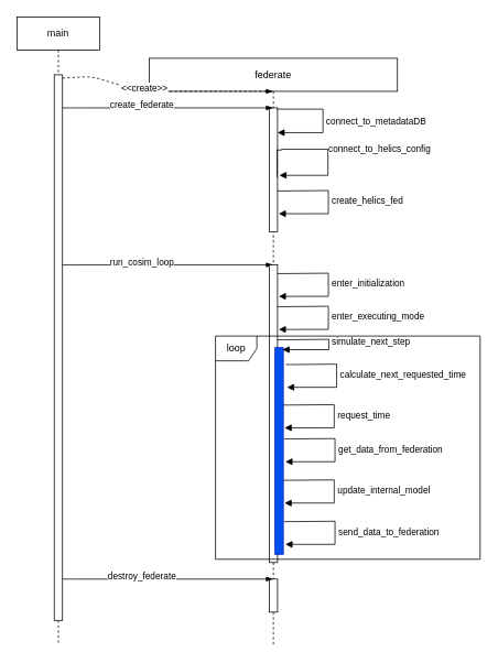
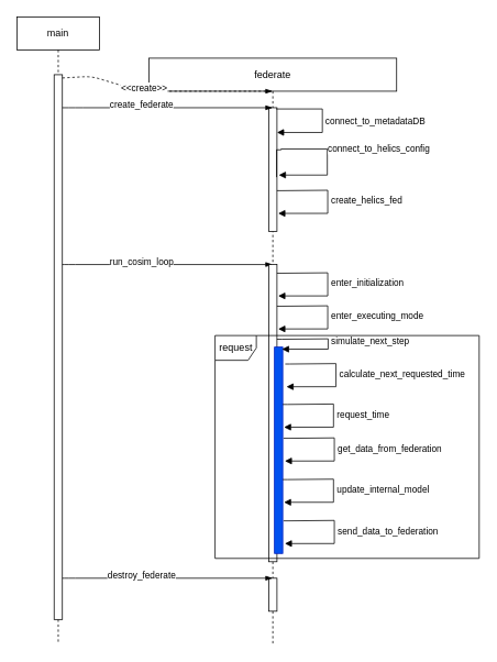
  <mxCell id="0" />
  <mxCell id="1" parent="0" />
  <mxCell id="2" value="main" style="shape=umlLifeline;perimeter=lifelinePerimeter;whiteSpace=wrap;html=1;container=1;collapsible=0;recursiveResize=0;outlineConnect=0;" parent="1" vertex="1"><mxGeometry x="20" y="20" width="100" height="760" as="geometry" /></mxCell>
  <mxCell id="3" value="" style="html=1;points=[];perimeter=orthogonalPerimeter;" parent="2" vertex="1"><mxGeometry x="45" y="70" width="10" height="660" as="geometry" /></mxCell>
  <mxCell id="4" value="" style="fontSize=12;html=1;endArrow=blockThin;endFill=1;" parent="2" edge="1" target="6"><mxGeometry width="160" relative="1" as="geometry"><mxPoint x="55" y="300" as="sourcePoint" /><mxPoint x="200" y="300" as="targetPoint" /><Array as="points"><mxPoint x="60.5" y="300" /></Array></mxGeometry></mxCell>
  <mxCell id="5" value="run_cosim_loop" style="edgeLabel;html=1;align=center;verticalAlign=middle;resizable=0;points=[];" parent="4" vertex="1" connectable="0"><mxGeometry x="-0.254" y="4" relative="1" as="geometry"><mxPoint as="offset" /></mxGeometry></mxCell>
  <mxCell id="6" value="federate" style="shape=umlLifeline;perimeter=lifelinePerimeter;whiteSpace=wrap;html=1;container=1;collapsible=0;recursiveResize=0;outlineConnect=0;size=40;" parent="1" vertex="1"><mxGeometry x="180" y="70" width="300" height="710" as="geometry" /></mxCell>
  <mxCell id="7" value="" style="html=1;points=[];perimeter=orthogonalPerimeter;" parent="6" vertex="1"><mxGeometry x="145" y="60" width="10" height="150" as="geometry" /></mxCell>
  <mxCell id="8" value="connect_to_metadataDB" style="edgeStyle=orthogonalEdgeStyle;html=1;align=left;spacingLeft=2;endArrow=block;rounded=0;exitX=0.9;exitY=0.01;exitDx=0;exitDy=0;exitPerimeter=0;" parent="6" source="7" edge="1"><mxGeometry relative="1" as="geometry"><mxPoint x="200" y="90" as="sourcePoint" /><Array as="points"><mxPoint x="154" y="61" /><mxPoint x="210" y="61" /><mxPoint x="210" y="90" /><mxPoint x="155" y="90" /></Array><mxPoint x="155" y="90" as="targetPoint" /></mxGeometry></mxCell>
  <mxCell id="9" value="" style="html=1;points=[];perimeter=orthogonalPerimeter;" parent="6" vertex="1"><mxGeometry x="145" y="250" width="10" height="360" as="geometry" /></mxCell>
  <mxCell id="10" value="connect_to_helics_config" style="edgeStyle=orthogonalEdgeStyle;html=1;align=left;spacingLeft=2;endArrow=block;rounded=0;exitX=0.95;exitY=0.561;exitDx=0;exitDy=0;exitPerimeter=0;entryX=1.22;entryY=0.544;entryDx=0;entryDy=0;entryPerimeter=0;" parent="6" source="7" target="7" edge="1"><mxGeometry relative="1" as="geometry"><mxPoint x="160" y="112.1" as="sourcePoint" /><Array as="points"><mxPoint x="154" y="111" /><mxPoint x="160" y="111" /><mxPoint x="160" y="110" /><mxPoint x="216" y="110" /><mxPoint x="216" y="142" /></Array><mxPoint x="160" y="139" as="targetPoint" /></mxGeometry></mxCell>
  <mxCell id="11" value="enter_initialization" style="edgeStyle=orthogonalEdgeStyle;html=1;align=left;spacingLeft=2;endArrow=block;rounded=0;exitX=0.95;exitY=0.561;exitDx=0;exitDy=0;exitPerimeter=0;entryX=1.1;entryY=0.867;entryDx=0;entryDy=0;entryPerimeter=0;" parent="6" edge="1"><mxGeometry relative="1" as="geometry"><mxPoint x="155" y="260.49" as="sourcePoint" /><Array as="points"><mxPoint x="160.5" y="261" /><mxPoint x="216.5" y="260" /><mxPoint x="216.5" y="288" /></Array><mxPoint x="156.5" y="288.03" as="targetPoint" /></mxGeometry></mxCell>
  <mxCell id="12" value="enter_executing_mode" style="edgeStyle=orthogonalEdgeStyle;html=1;align=left;spacingLeft=2;endArrow=block;rounded=0;exitX=0.95;exitY=0.561;exitDx=0;exitDy=0;exitPerimeter=0;entryX=1.1;entryY=0.867;entryDx=0;entryDy=0;entryPerimeter=0;" parent="6" edge="1"><mxGeometry relative="1" as="geometry"><mxPoint x="155" y="300.49" as="sourcePoint" /><Array as="points"><mxPoint x="160.5" y="301" /><mxPoint x="216.5" y="300" /><mxPoint x="216.5" y="328" /></Array><mxPoint x="156.5" y="328.03" as="targetPoint" /></mxGeometry></mxCell>
  <mxCell id="13" value="" style="html=1;points=[];perimeter=orthogonalPerimeter;fillColor=#0050ef;fontColor=#ffffff;strokeColor=#001DBC;" parent="6" vertex="1"><mxGeometry x="152" y="350" width="10" height="250" as="geometry" /></mxCell>
  <mxCell id="14" value="simulate_next_step" style="edgeStyle=orthogonalEdgeStyle;html=1;align=left;spacingLeft=2;endArrow=block;rounded=0;exitX=0.95;exitY=0.561;exitDx=0;exitDy=0;exitPerimeter=0;entryX=0.9;entryY=0.01;entryDx=0;entryDy=0;entryPerimeter=0;" parent="6" target="13" edge="1"><mxGeometry relative="1" as="geometry"><mxPoint x="155" y="340.49" as="sourcePoint" /><Array as="points"><mxPoint x="161" y="341" /><mxPoint x="217" y="340" /><mxPoint x="217" y="352" /></Array><mxPoint x="156.5" y="368.03" as="targetPoint" /></mxGeometry></mxCell>
  <mxCell id="15" value="" style="html=1;points=[];perimeter=orthogonalPerimeter;" parent="6" vertex="1"><mxGeometry x="145" y="630" width="10" height="40" as="geometry" /></mxCell>
  <mxCell id="16" value="create_helics_fed" style="edgeStyle=orthogonalEdgeStyle;html=1;align=left;spacingLeft=2;endArrow=block;rounded=0;exitX=0.95;exitY=0.561;exitDx=0;exitDy=0;exitPerimeter=0;entryX=1.1;entryY=0.867;entryDx=0;entryDy=0;entryPerimeter=0;" parent="6" edge="1"><mxGeometry relative="1" as="geometry"><mxPoint x="155" y="160.49" as="sourcePoint" /><Array as="points"><mxPoint x="160.5" y="161" /><mxPoint x="216.5" y="160" /><mxPoint x="216.5" y="188" /></Array><mxPoint x="156.5" y="188.03" as="targetPoint" /></mxGeometry></mxCell>
- <mxCell id="17" value="loop" style="shape=umlFrame;tabPosition=left;html=1;boundedLbl=1;labelInHeader=1;width=50;height=30;" parent="6" vertex="1"><mxGeometry x="80" y="336" width="320" height="270" as="geometry" /></mxCell>
+ <mxCell id="17" value="request" style="shape=umlFrame;tabPosition=left;html=1;boundedLbl=1;labelInHeader=1;width=50;height=30;" parent="6" vertex="1"><mxGeometry x="80" y="336" width="320" height="270" as="geometry" /></mxCell>
  <mxCell id="18" value="" style="fontSize=12;html=1;endArrow=blockThin;endFill=1;dashed=1;exitX=1;exitY=0.006;exitDx=0;exitDy=0;exitPerimeter=0;" parent="1" source="3" target="6" edge="1"><mxGeometry width="160" relative="1" as="geometry"><mxPoint x="490" y="320" as="sourcePoint" /><mxPoint x="140" y="180" as="targetPoint" /><Array as="points"><mxPoint x="110" y="92" /><mxPoint x="170" y="110" /></Array></mxGeometry></mxCell>
  <mxCell id="19" value="&amp;lt;&amp;lt;create&amp;gt;&amp;gt;" style="edgeLabel;html=1;align=center;verticalAlign=middle;resizable=0;points=[];" parent="18" vertex="1" connectable="0"><mxGeometry x="-0.254" y="4" relative="1" as="geometry"><mxPoint x="4" as="offset" /></mxGeometry></mxCell>
  <mxCell id="20" value="" style="fontSize=12;html=1;endArrow=blockThin;endFill=1;" parent="1" source="3" target="6" edge="1"><mxGeometry width="160" relative="1" as="geometry"><mxPoint x="390" y="250" as="sourcePoint" /><mxPoint x="544.5" y="264" as="targetPoint" /><Array as="points"><mxPoint x="90" y="130" /></Array></mxGeometry></mxCell>
  <mxCell id="21" value="create_federate" style="edgeLabel;html=1;align=center;verticalAlign=middle;resizable=0;points=[];" parent="20" vertex="1" connectable="0"><mxGeometry x="-0.254" y="4" relative="1" as="geometry"><mxPoint as="offset" /></mxGeometry></mxCell>
  <mxCell id="22" value="calculate_next_requested_time" style="edgeStyle=orthogonalEdgeStyle;html=1;align=left;spacingLeft=2;endArrow=block;rounded=0;exitX=0.95;exitY=0.561;exitDx=0;exitDy=0;exitPerimeter=0;entryX=1.1;entryY=0.867;entryDx=0;entryDy=0;entryPerimeter=0;" parent="1" edge="1"><mxGeometry relative="1" as="geometry"><mxPoint x="345" y="440.49" as="sourcePoint" /><Array as="points"><mxPoint x="350.5" y="441" /><mxPoint x="406.5" y="440" /><mxPoint x="406.5" y="468" /></Array><mxPoint x="346.5" y="468.03" as="targetPoint" /></mxGeometry></mxCell>
  <mxCell id="23" value="request_time" style="edgeStyle=orthogonalEdgeStyle;html=1;align=left;spacingLeft=2;endArrow=block;rounded=0;exitX=0.95;exitY=0.561;exitDx=0;exitDy=0;exitPerimeter=0;entryX=1.1;entryY=0.867;entryDx=0;entryDy=0;entryPerimeter=0;" parent="1" edge="1"><mxGeometry relative="1" as="geometry"><mxPoint x="342" y="489.49" as="sourcePoint" /><Array as="points"><mxPoint x="347.5" y="490" /><mxPoint x="403.5" y="489" /><mxPoint x="403.5" y="517" /></Array><mxPoint x="343.5" y="517.03" as="targetPoint" /></mxGeometry></mxCell>
  <mxCell id="24" value="get_data_from_federation" style="edgeStyle=orthogonalEdgeStyle;html=1;align=left;spacingLeft=2;endArrow=block;rounded=0;exitX=0.95;exitY=0.561;exitDx=0;exitDy=0;exitPerimeter=0;entryX=1.1;entryY=0.867;entryDx=0;entryDy=0;entryPerimeter=0;" parent="1" edge="1"><mxGeometry relative="1" as="geometry"><mxPoint x="343" y="530.49" as="sourcePoint" /><Array as="points"><mxPoint x="348.5" y="531" /><mxPoint x="404.5" y="530" /><mxPoint x="404.5" y="558" /></Array><mxPoint x="344.5" y="558.03" as="targetPoint" /></mxGeometry></mxCell>
  <mxCell id="25" value="update_internal_model" style="edgeStyle=orthogonalEdgeStyle;html=1;align=left;spacingLeft=2;endArrow=block;rounded=0;exitX=0.95;exitY=0.561;exitDx=0;exitDy=0;exitPerimeter=0;entryX=1.1;entryY=0.867;entryDx=0;entryDy=0;entryPerimeter=0;" parent="1" edge="1"><mxGeometry relative="1" as="geometry"><mxPoint x="342" y="580.49" as="sourcePoint" /><Array as="points"><mxPoint x="347.5" y="581" /><mxPoint x="403.5" y="580" /><mxPoint x="403.5" y="608" /></Array><mxPoint x="343.5" y="608.03" as="targetPoint" /></mxGeometry></mxCell>
  <mxCell id="26" value="send_data_to_federation" style="edgeStyle=orthogonalEdgeStyle;html=1;align=left;spacingLeft=2;endArrow=block;rounded=0;exitX=0.95;exitY=0.561;exitDx=0;exitDy=0;exitPerimeter=0;entryX=1.1;entryY=0.867;entryDx=0;entryDy=0;entryPerimeter=0;" parent="1" edge="1"><mxGeometry relative="1" as="geometry"><mxPoint x="343" y="630.49" as="sourcePoint" /><Array as="points"><mxPoint x="348.5" y="631" /><mxPoint x="404.5" y="630" /><mxPoint x="404.5" y="658" /></Array><mxPoint x="344.5" y="658.03" as="targetPoint" /></mxGeometry></mxCell>
  <mxCell id="27" value="" style="fontSize=12;html=1;endArrow=blockThin;endFill=1;" parent="1" edge="1" target="6"><mxGeometry width="160" relative="1" as="geometry"><mxPoint x="75" y="700" as="sourcePoint" /><mxPoint x="220" y="700" as="targetPoint" /><Array as="points"><mxPoint x="80.5" y="700" /></Array></mxGeometry></mxCell>
  <mxCell id="28" value="destroy_federate" style="edgeLabel;html=1;align=center;verticalAlign=middle;resizable=0;points=[];" parent="27" vertex="1" connectable="0"><mxGeometry x="-0.254" y="4" relative="1" as="geometry"><mxPoint as="offset" /></mxGeometry></mxCell>
